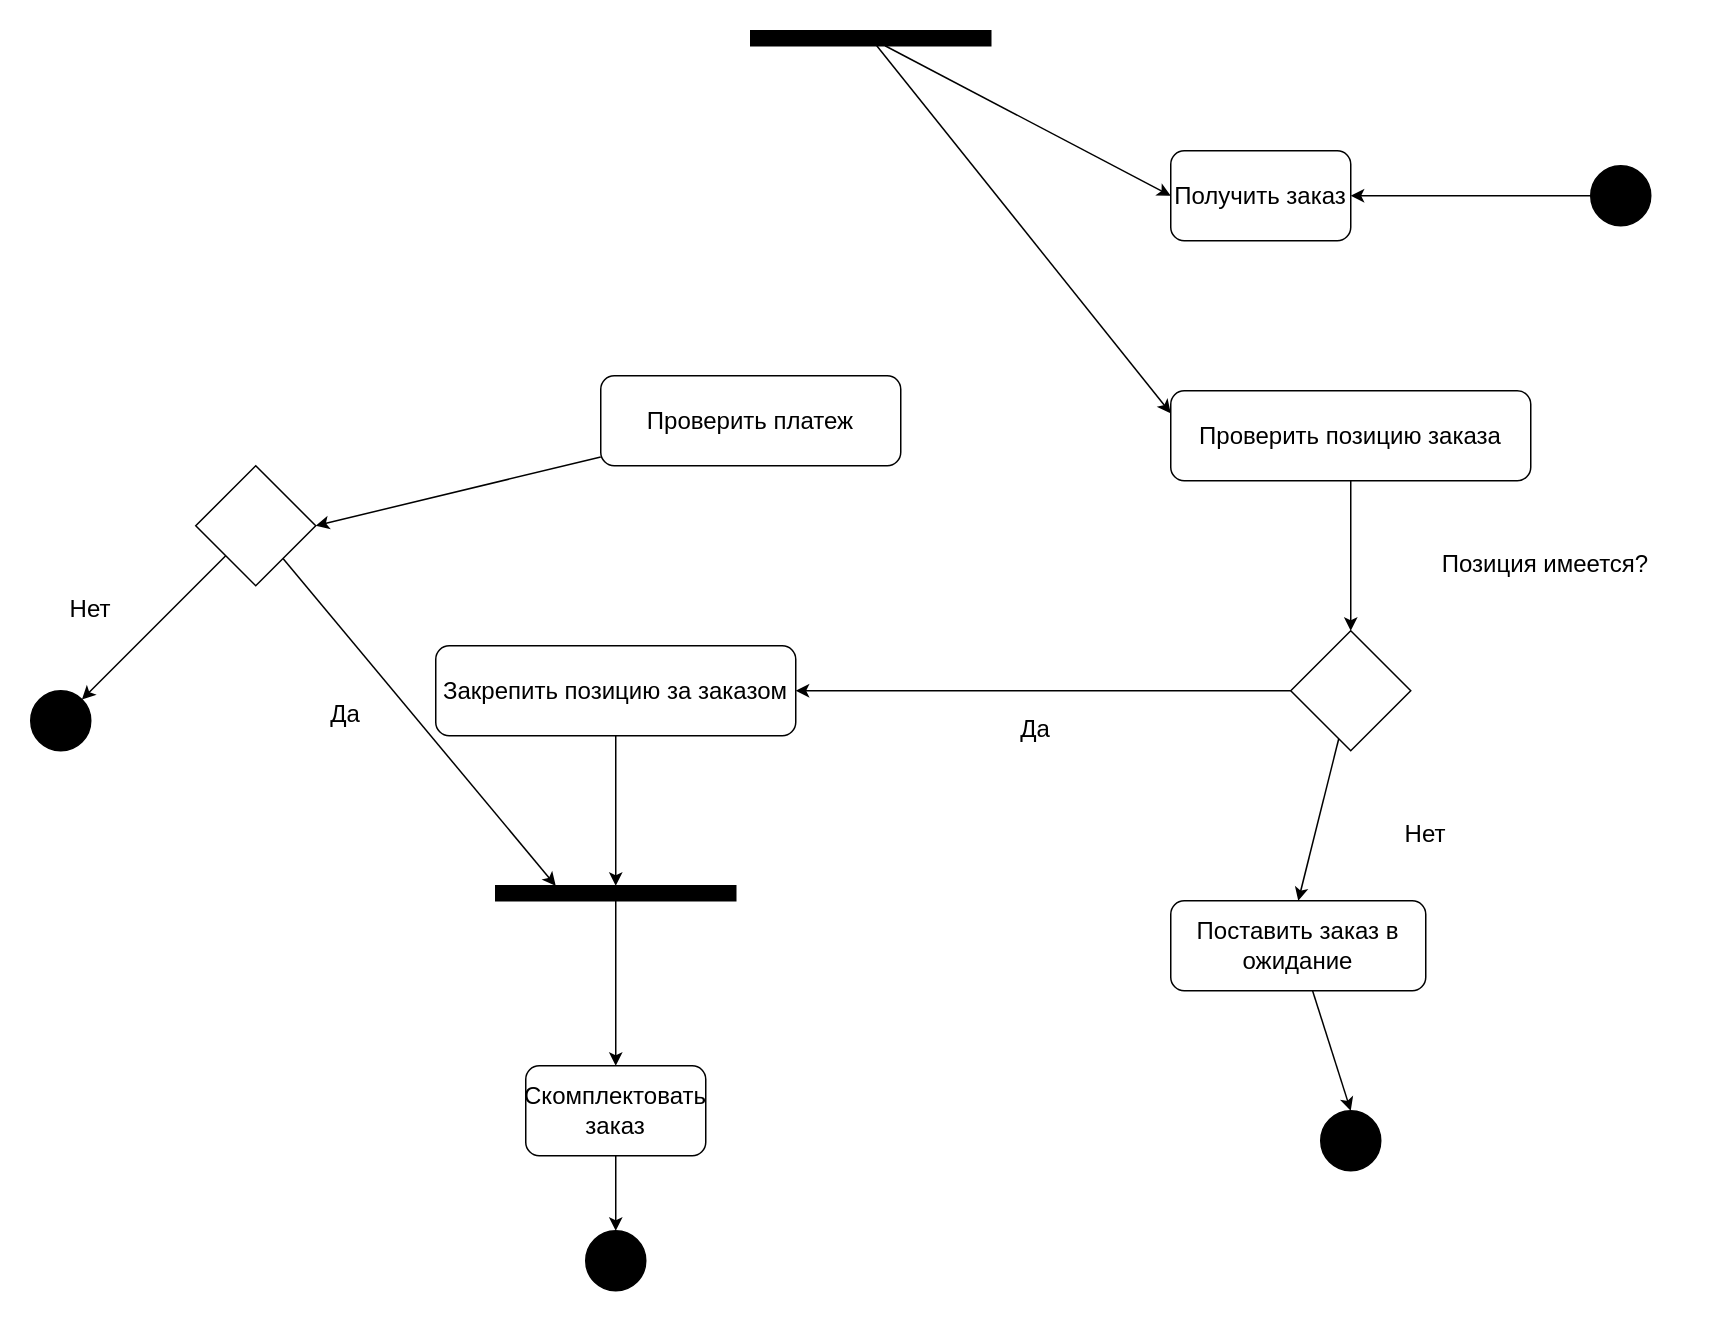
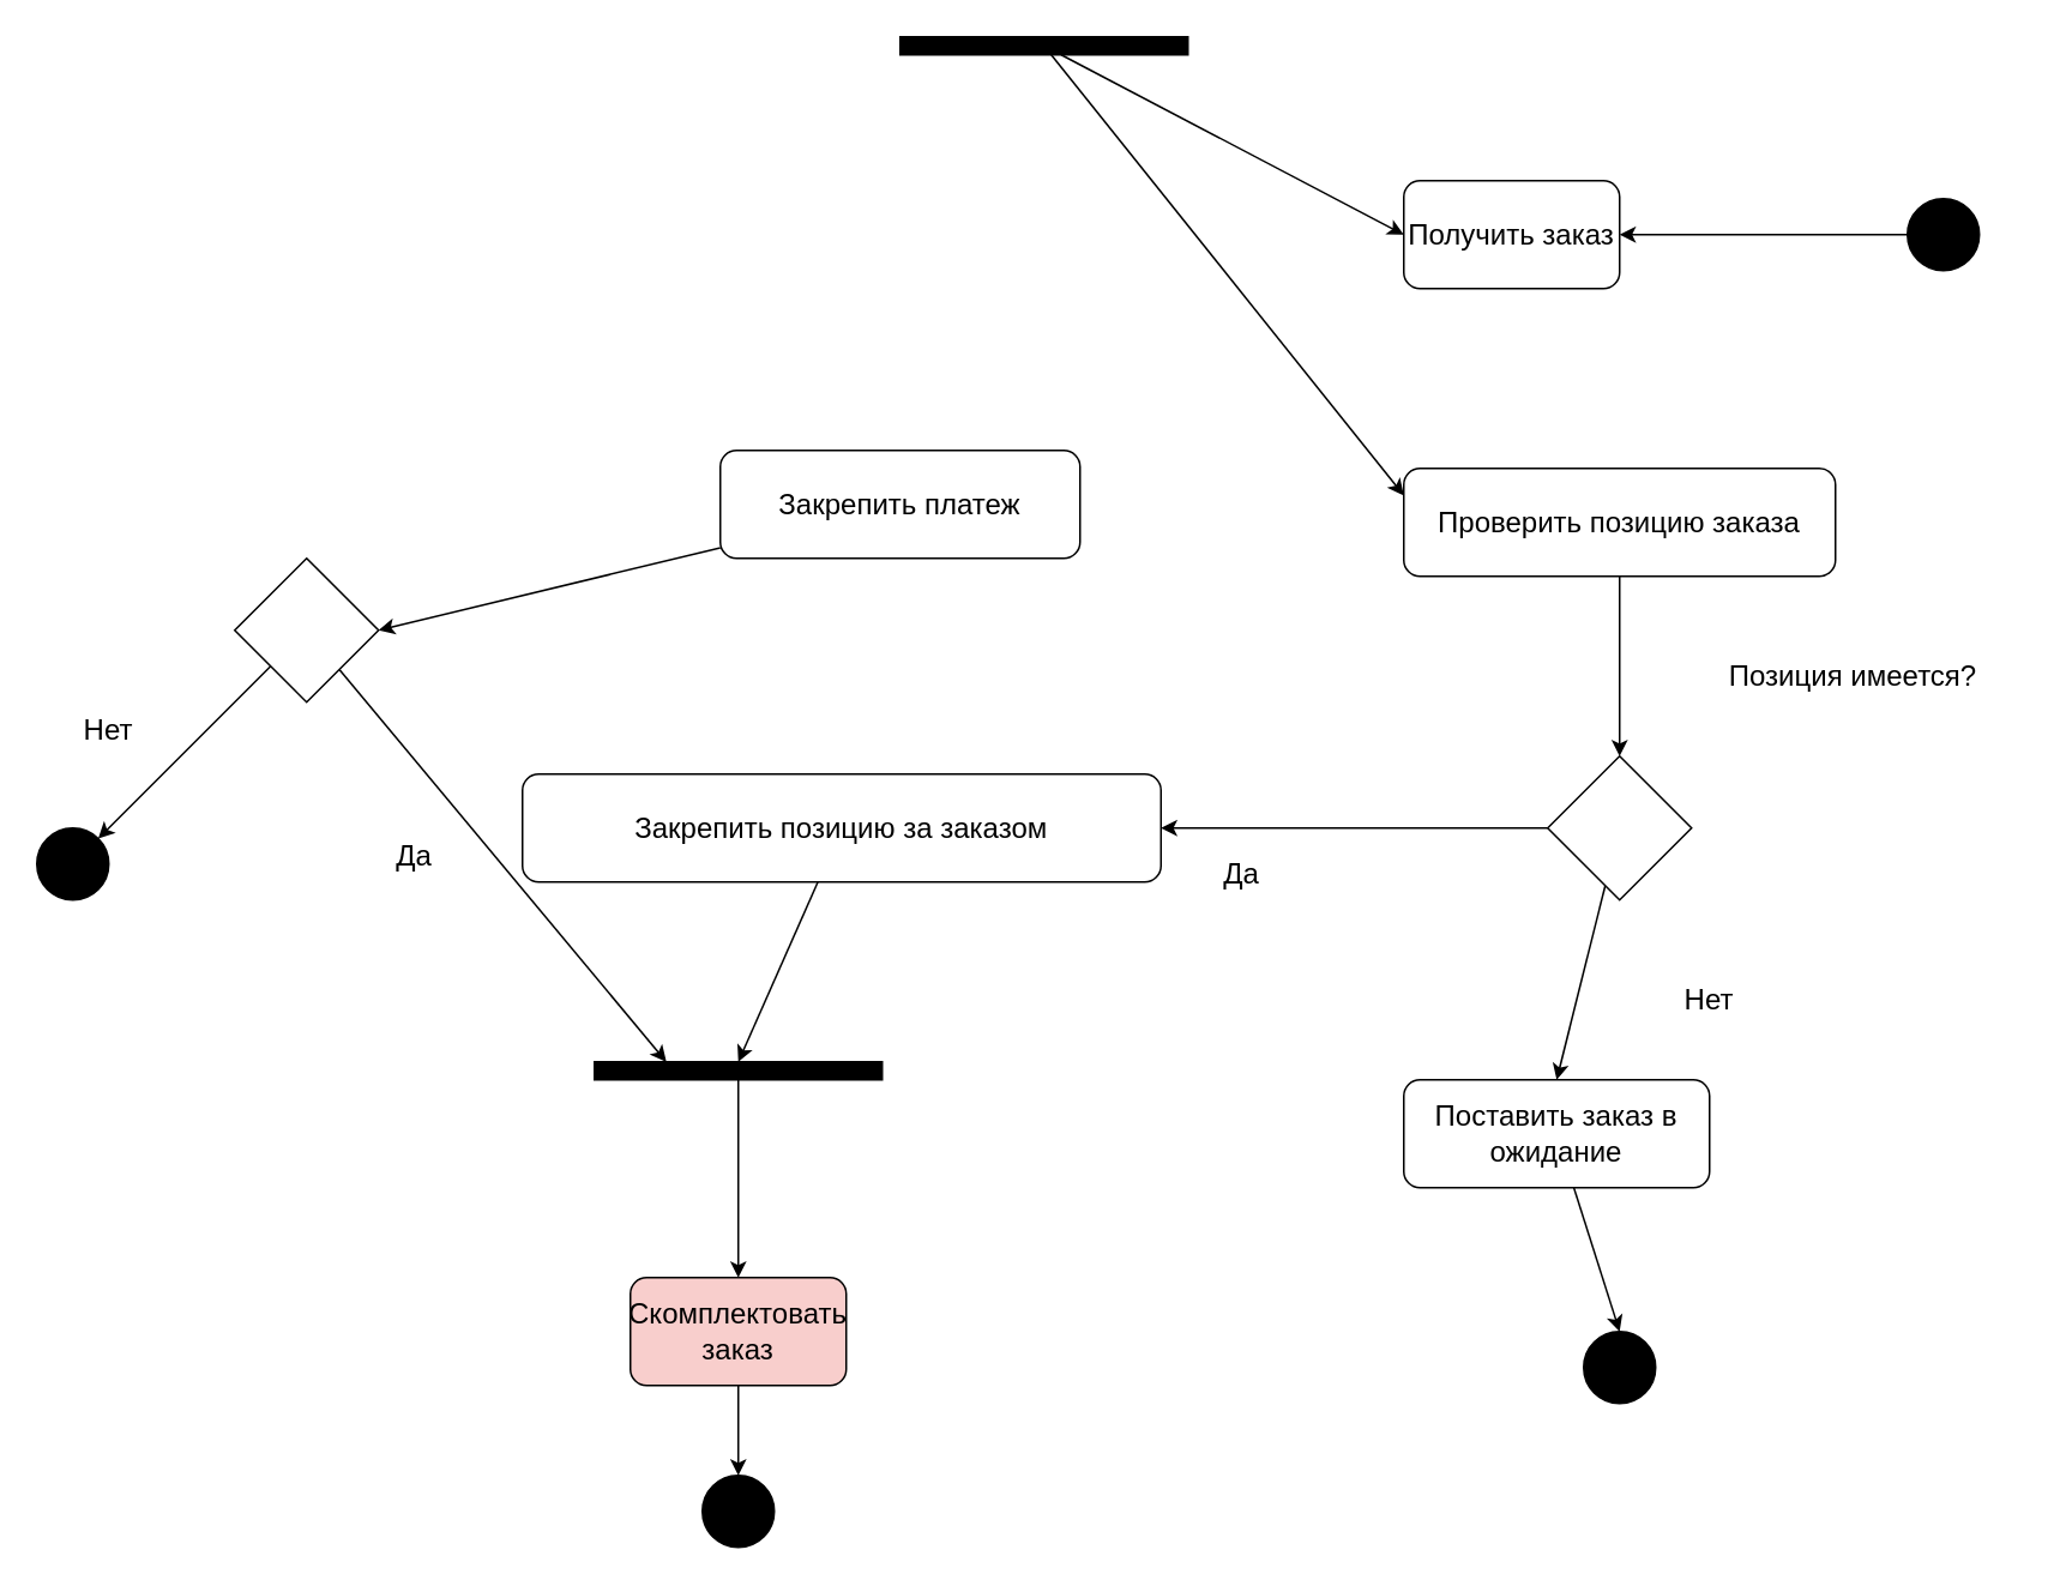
  <mxCell id="0" />
  <mxCell id="1" parent="0" />
  <mxCell id="2" style="rounded=0;orthogonalLoop=1;jettySize=auto;html=1;entryX=0;entryY=0.5;entryDx=0;entryDy=0;fontSize=16;" edge="1" parent="1" source="4" target="5"><mxGeometry relative="1" as="geometry" /></mxCell>
  <mxCell id="3" style="edgeStyle=none;rounded=0;orthogonalLoop=1;jettySize=auto;html=1;entryX=0;entryY=0.25;entryDx=0;entryDy=0;fontSize=16;" edge="1" parent="1" source="4" target="9"><mxGeometry relative="1" as="geometry" /></mxCell>
  <mxCell id="4" value="" style="rounded=0;whiteSpace=wrap;html=1;fillColor=#000000;" vertex="1" parent="1"><mxGeometry x="500" y="20" width="160" height="10" as="geometry" /></mxCell>
  <mxCell id="5" value="Получить заказ" style="rounded=1;whiteSpace=wrap;html=1;fontSize=16;" vertex="1" parent="1"><mxGeometry x="780" y="100" width="120" height="60" as="geometry" /></mxCell>
  <mxCell id="6" style="edgeStyle=orthogonalEdgeStyle;rounded=0;orthogonalLoop=1;jettySize=auto;html=1;fontSize=16;" edge="1" parent="1" source="7" target="5"><mxGeometry relative="1" as="geometry" /></mxCell>
  <mxCell id="7" value="" style="ellipse;whiteSpace=wrap;html=1;aspect=fixed;fontSize=16;fillColor=#000000;" vertex="1" parent="1"><mxGeometry x="1060" y="110" width="40" height="40" as="geometry" /></mxCell>
  <mxCell id="8" style="edgeStyle=none;rounded=0;orthogonalLoop=1;jettySize=auto;html=1;entryX=0.5;entryY=0;entryDx=0;entryDy=0;fontSize=16;" edge="1" parent="1" source="9" target="12"><mxGeometry relative="1" as="geometry" /></mxCell>
  <mxCell id="9" value="Проверить позицию заказа" style="rounded=1;whiteSpace=wrap;html=1;fontSize=16;" vertex="1" parent="1"><mxGeometry x="780" y="260" width="240" height="60" as="geometry" /></mxCell>
  <mxCell id="10" style="edgeStyle=none;rounded=0;orthogonalLoop=1;jettySize=auto;html=1;entryX=0.5;entryY=0;entryDx=0;entryDy=0;fontSize=16;" edge="1" parent="1" source="12" target="14"><mxGeometry relative="1" as="geometry" /></mxCell>
  <mxCell id="11" style="edgeStyle=none;rounded=0;orthogonalLoop=1;jettySize=auto;html=1;entryX=1;entryY=0.5;entryDx=0;entryDy=0;fontSize=16;" edge="1" parent="1" source="12" target="16"><mxGeometry relative="1" as="geometry" /></mxCell>
  <mxCell id="12" value="" style="rhombus;whiteSpace=wrap;html=1;fontSize=16;" vertex="1" parent="1"><mxGeometry x="860" y="420" width="80" height="80" as="geometry" /></mxCell>
  <mxCell id="13" style="edgeStyle=none;rounded=0;orthogonalLoop=1;jettySize=auto;html=1;entryX=0.5;entryY=0;entryDx=0;entryDy=0;fontSize=16;" edge="1" parent="1" source="14" target="20"><mxGeometry relative="1" as="geometry" /></mxCell>
  <mxCell id="14" value="Поставить заказ в ожидание" style="rounded=1;whiteSpace=wrap;html=1;fontSize=16;" vertex="1" parent="1"><mxGeometry x="780" y="600" width="170" height="60" as="geometry" /></mxCell>
  <mxCell id="15" style="edgeStyle=none;rounded=0;orthogonalLoop=1;jettySize=auto;html=1;entryX=0.5;entryY=0;entryDx=0;entryDy=0;fontSize=16;" edge="1" parent="1" source="16" target="22"><mxGeometry relative="1" as="geometry" /></mxCell>
- <mxCell id="16" value="Закрепить позицию за заказом" style="rounded=1;whiteSpace=wrap;html=1;fontSize=16;" vertex="1" parent="1"><mxGeometry x="290" y="430" width="240" height="60" as="geometry" /></mxCell>
+ <mxCell id="16" value="Закрепить позицию за заказом" style="rounded=1;whiteSpace=wrap;html=1;fontSize=16;" vertex="1" parent="1"><mxGeometry x="290" y="430" width="355" height="60" as="geometry" /></mxCell>
  <mxCell id="17" value="Позиция имеется?" style="text;html=1;strokeColor=none;fillColor=none;align=center;verticalAlign=middle;whiteSpace=wrap;rounded=0;fontSize=16;" vertex="1" parent="1"><mxGeometry x="940" y="360" width="180" height="30" as="geometry" /></mxCell>
  <mxCell id="18" value="Нет" style="text;html=1;strokeColor=none;fillColor=none;align=center;verticalAlign=middle;whiteSpace=wrap;rounded=0;fontSize=16;" vertex="1" parent="1"><mxGeometry x="920" y="540" width="60" height="30" as="geometry" /></mxCell>
  <mxCell id="19" value="Да" style="text;html=1;strokeColor=none;fillColor=none;align=center;verticalAlign=middle;whiteSpace=wrap;rounded=0;fontSize=16;" vertex="1" parent="1"><mxGeometry x="660" y="470" width="60" height="30" as="geometry" /></mxCell>
  <mxCell id="20" value="" style="ellipse;whiteSpace=wrap;html=1;aspect=fixed;fontSize=16;fillColor=#000000;" vertex="1" parent="1"><mxGeometry x="880" y="740" width="40" height="40" as="geometry" /></mxCell>
  <mxCell id="21" style="edgeStyle=none;rounded=0;orthogonalLoop=1;jettySize=auto;html=1;entryX=0.5;entryY=0;entryDx=0;entryDy=0;fontSize=16;" edge="1" parent="1" source="22" target="32"><mxGeometry relative="1" as="geometry" /></mxCell>
  <mxCell id="22" value="" style="rounded=0;whiteSpace=wrap;html=1;fillColor=#000000;" vertex="1" parent="1"><mxGeometry x="330" y="590" width="160" height="10" as="geometry" /></mxCell>
  <mxCell id="23" style="edgeStyle=none;rounded=0;orthogonalLoop=1;jettySize=auto;html=1;entryX=1;entryY=0.5;entryDx=0;entryDy=0;fontSize=16;" edge="1" parent="1" source="24" target="27"><mxGeometry relative="1" as="geometry" /></mxCell>
- <mxCell id="24" value="Проверить платеж" style="rounded=1;whiteSpace=wrap;html=1;fontSize=16;" vertex="1" parent="1"><mxGeometry x="400" y="250" width="200" height="60" as="geometry" /></mxCell>
+ <mxCell id="24" value="Закрепить платеж" style="rounded=1;whiteSpace=wrap;html=1;fontSize=16;" vertex="1" parent="1"><mxGeometry x="400" y="250" width="200" height="60" as="geometry" /></mxCell>
  <mxCell id="25" style="edgeStyle=none;rounded=0;orthogonalLoop=1;jettySize=auto;html=1;entryX=0.25;entryY=0;entryDx=0;entryDy=0;fontSize=16;" edge="1" parent="1" source="27" target="22"><mxGeometry relative="1" as="geometry" /></mxCell>
  <mxCell id="26" style="edgeStyle=none;rounded=0;orthogonalLoop=1;jettySize=auto;html=1;entryX=1;entryY=0;entryDx=0;entryDy=0;fontSize=16;" edge="1" parent="1" source="27" target="28"><mxGeometry relative="1" as="geometry" /></mxCell>
  <mxCell id="27" value="" style="rhombus;whiteSpace=wrap;html=1;fontSize=16;" vertex="1" parent="1"><mxGeometry x="130" y="310" width="80" height="80" as="geometry" /></mxCell>
  <mxCell id="28" value="" style="ellipse;whiteSpace=wrap;html=1;aspect=fixed;fontSize=16;fillColor=#000000;" vertex="1" parent="1"><mxGeometry x="20" y="460" width="40" height="40" as="geometry" /></mxCell>
  <mxCell id="29" value="Да" style="text;html=1;strokeColor=none;fillColor=none;align=center;verticalAlign=middle;whiteSpace=wrap;rounded=0;fontSize=16;" vertex="1" parent="1"><mxGeometry x="200" y="460" width="60" height="30" as="geometry" /></mxCell>
  <mxCell id="30" value="Нет" style="text;html=1;strokeColor=none;fillColor=none;align=center;verticalAlign=middle;whiteSpace=wrap;rounded=0;fontSize=16;" vertex="1" parent="1"><mxGeometry x="30" y="390" width="60" height="30" as="geometry" /></mxCell>
  <mxCell id="31" style="edgeStyle=none;rounded=0;orthogonalLoop=1;jettySize=auto;html=1;entryX=0.5;entryY=0;entryDx=0;entryDy=0;fontSize=16;" edge="1" parent="1" source="32" target="33"><mxGeometry relative="1" as="geometry" /></mxCell>
- <mxCell id="32" value="Скомплектовать заказ" style="rounded=1;whiteSpace=wrap;html=1;fontSize=16;" vertex="1" parent="1"><mxGeometry x="350" y="710" width="120" height="60" as="geometry" /></mxCell>
+ <mxCell id="32" value="Скомплектовать заказ" style="rounded=1;whiteSpace=wrap;html=1;fontSize=16;fillColor=#f8cecc;" vertex="1" parent="1"><mxGeometry x="350" y="710" width="120" height="60" as="geometry" /></mxCell>
  <mxCell id="33" value="" style="ellipse;whiteSpace=wrap;html=1;aspect=fixed;fontSize=16;fillColor=#000000;" vertex="1" parent="1"><mxGeometry x="390" y="820" width="40" height="40" as="geometry" /></mxCell>
